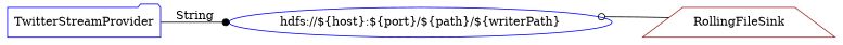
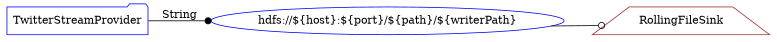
  digraph {
    rankdir=LR
    node [color=blue]
    n1 [label=TwitterStreamProvider shape=folder]
    n2 [label="hdfs://${host}:${port}/${path}/${writerPath}" shape=ellipse]
    n3 [color=brown label=RollingFileSink shape=trapezium]
    n1 -> n2 [arrowhead=dot label=String]
-   n3 -> n2 [arrowhead=odot]
+   n2 -> n3 [arrowhead=odot]
  }
